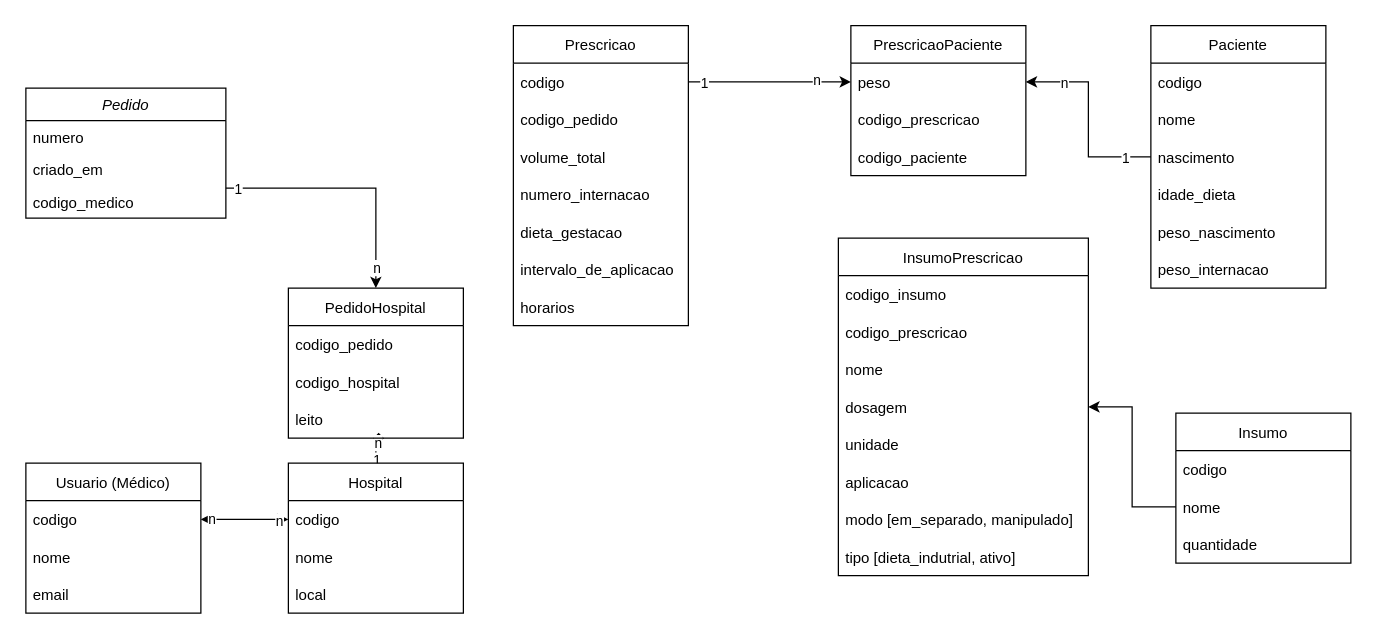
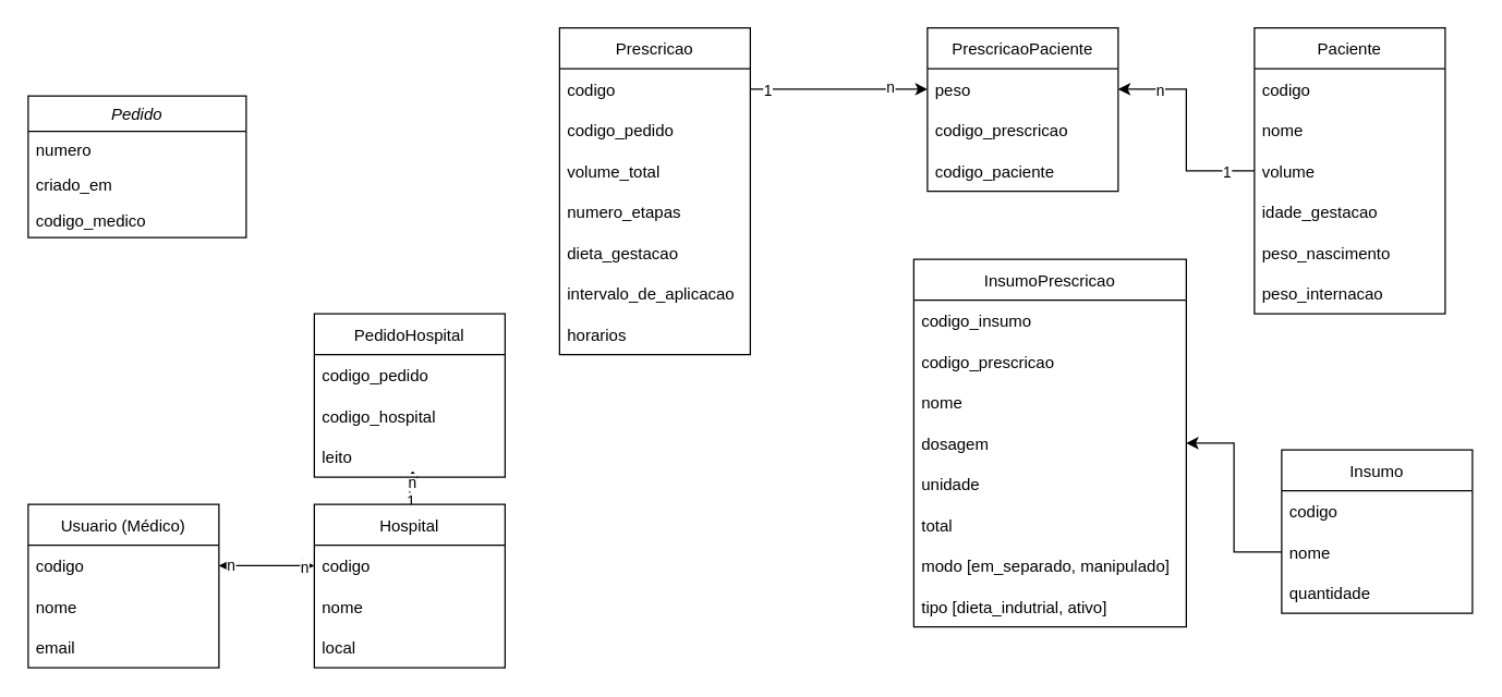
  <mxCell id="0" />
  <mxCell id="1" parent="0" />
- <mxCell id="2" style="edgeStyle=orthogonalEdgeStyle;rounded=0;orthogonalLoop=1;jettySize=auto;html=1;labelBackgroundColor=default;fontColor=default;strokeColor=default;" edge="1" parent="1" source="5" target="28"><mxGeometry relative="1" as="geometry"><mxPoint x="260" y="220" as="targetPoint" /><Array as="points"><mxPoint x="300" y="150" /></Array></mxGeometry></mxCell>
- <mxCell id="3" value="1" style="edgeLabel;html=1;align=center;verticalAlign=middle;resizable=0;points=[];fontColor=default;" vertex="1" connectable="0" parent="2"><mxGeometry x="-0.905" relative="1" as="geometry"><mxPoint as="offset" /></mxGeometry></mxCell>
- <mxCell id="4" value="n" style="edgeLabel;html=1;align=center;verticalAlign=middle;resizable=0;points=[];fontColor=default;" vertex="1" connectable="0" parent="2"><mxGeometry x="0.829" relative="1" as="geometry"><mxPoint as="offset" /></mxGeometry></mxCell>
  <mxCell id="5" value="Pedido" style="swimlane;fontStyle=2;align=center;verticalAlign=top;childLayout=stackLayout;horizontal=1;startSize=26;horizontalStack=0;resizeParent=1;resizeLast=0;collapsible=1;marginBottom=0;rounded=0;shadow=0;strokeWidth=1;fontColor=default;fillColor=default;strokeColor=default;" parent="1" vertex="1"><mxGeometry x="20" y="70" width="160" height="104" as="geometry"><mxRectangle x="40" y="70" width="160" height="26" as="alternateBounds" /></mxGeometry></mxCell>
  <mxCell id="6" value="numero" style="text;align=left;verticalAlign=top;spacingLeft=4;spacingRight=4;overflow=hidden;rotatable=0;points=[[0,0.5],[1,0.5]];portConstraint=eastwest;fontColor=default;" parent="5" vertex="1"><mxGeometry y="26" width="160" height="26" as="geometry" /></mxCell>
  <mxCell id="7" value="criado_em" style="text;align=left;verticalAlign=top;spacingLeft=4;spacingRight=4;overflow=hidden;rotatable=0;points=[[0,0.5],[1,0.5]];portConstraint=eastwest;rounded=0;shadow=0;html=0;fontColor=default;" parent="5" vertex="1"><mxGeometry y="52" width="160" height="26" as="geometry" /></mxCell>
  <mxCell id="8" value="codigo_medico" style="text;align=left;verticalAlign=top;spacingLeft=4;spacingRight=4;overflow=hidden;rotatable=0;points=[[0,0.5],[1,0.5]];portConstraint=eastwest;rounded=0;shadow=0;html=0;fontColor=default;" vertex="1" parent="5"><mxGeometry y="78" width="160" height="26" as="geometry" /></mxCell>
  <mxCell id="9" value="Prescricao" style="swimlane;fontStyle=0;childLayout=stackLayout;horizontal=1;startSize=30;horizontalStack=0;resizeParent=1;resizeParentMax=0;resizeLast=0;collapsible=1;marginBottom=0;fontColor=default;strokeColor=default;fillColor=default;" vertex="1" parent="1"><mxGeometry x="410" y="20" width="140" height="240" as="geometry"><mxRectangle x="430" y="20" width="90" height="30" as="alternateBounds" /></mxGeometry></mxCell>
  <mxCell id="10" value="codigo" style="text;strokeColor=none;fillColor=none;align=left;verticalAlign=middle;spacingLeft=4;spacingRight=4;overflow=hidden;points=[[0,0.5],[1,0.5]];portConstraint=eastwest;rotatable=0;fontColor=default;" vertex="1" parent="9"><mxGeometry y="30" width="140" height="30" as="geometry" /></mxCell>
  <mxCell id="11" value="codigo_pedido" style="text;strokeColor=none;fillColor=none;align=left;verticalAlign=middle;spacingLeft=4;spacingRight=4;overflow=hidden;points=[[0,0.5],[1,0.5]];portConstraint=eastwest;rotatable=0;fontColor=default;" vertex="1" parent="9"><mxGeometry y="60" width="140" height="30" as="geometry" /></mxCell>
  <mxCell id="12" value="volume_total" style="text;strokeColor=none;fillColor=none;align=left;verticalAlign=middle;spacingLeft=4;spacingRight=4;overflow=hidden;points=[[0,0.5],[1,0.5]];portConstraint=eastwest;rotatable=0;fontColor=default;" vertex="1" parent="9"><mxGeometry y="90" width="140" height="30" as="geometry" /></mxCell>
- <mxCell id="13" value="numero_internacao" style="text;strokeColor=none;fillColor=none;align=left;verticalAlign=middle;spacingLeft=4;spacingRight=4;overflow=hidden;points=[[0,0.5],[1,0.5]];portConstraint=eastwest;rotatable=0;fontColor=default;" vertex="1" parent="9"><mxGeometry y="120" width="140" height="30" as="geometry" /></mxCell>
+ <mxCell id="13" value="numero_etapas" style="text;strokeColor=none;fillColor=none;align=left;verticalAlign=middle;spacingLeft=4;spacingRight=4;overflow=hidden;points=[[0,0.5],[1,0.5]];portConstraint=eastwest;rotatable=0;fontColor=default;" vertex="1" parent="9"><mxGeometry y="120" width="140" height="30" as="geometry" /></mxCell>
  <mxCell id="14" value="dieta_gestacao" style="text;strokeColor=none;fillColor=none;align=left;verticalAlign=middle;spacingLeft=4;spacingRight=4;overflow=hidden;points=[[0,0.5],[1,0.5]];portConstraint=eastwest;rotatable=0;fontColor=default;" vertex="1" parent="9"><mxGeometry y="150" width="140" height="30" as="geometry" /></mxCell>
  <mxCell id="15" value="intervalo_de_aplicacao" style="text;strokeColor=none;fillColor=none;align=left;verticalAlign=middle;spacingLeft=4;spacingRight=4;overflow=hidden;points=[[0,0.5],[1,0.5]];portConstraint=eastwest;rotatable=0;fontColor=default;" vertex="1" parent="9"><mxGeometry y="180" width="140" height="30" as="geometry" /></mxCell>
  <mxCell id="16" value="horarios" style="text;strokeColor=none;fillColor=none;align=left;verticalAlign=middle;spacingLeft=4;spacingRight=4;overflow=hidden;points=[[0,0.5],[1,0.5]];portConstraint=eastwest;rotatable=0;fontColor=default;" vertex="1" parent="9"><mxGeometry y="210" width="140" height="30" as="geometry" /></mxCell>
  <mxCell id="17" value="Usuario (Médico)" style="swimlane;fontStyle=0;childLayout=stackLayout;horizontal=1;startSize=30;horizontalStack=0;resizeParent=1;resizeParentMax=0;resizeLast=0;collapsible=1;marginBottom=0;fontColor=default;strokeColor=default;fillColor=default;" vertex="1" parent="1"><mxGeometry x="20" y="370" width="140" height="120" as="geometry"><mxRectangle x="20" y="370" width="70" height="30" as="alternateBounds" /></mxGeometry></mxCell>
  <mxCell id="18" value="codigo" style="text;strokeColor=none;fillColor=none;align=left;verticalAlign=middle;spacingLeft=4;spacingRight=4;overflow=hidden;points=[[0,0.5],[1,0.5]];portConstraint=eastwest;rotatable=0;fontColor=default;" vertex="1" parent="17"><mxGeometry y="30" width="140" height="30" as="geometry" /></mxCell>
  <mxCell id="19" value="nome" style="text;strokeColor=none;fillColor=none;align=left;verticalAlign=middle;spacingLeft=4;spacingRight=4;overflow=hidden;points=[[0,0.5],[1,0.5]];portConstraint=eastwest;rotatable=0;fontColor=default;" vertex="1" parent="17"><mxGeometry y="60" width="140" height="30" as="geometry" /></mxCell>
  <mxCell id="20" value="email" style="text;strokeColor=none;fillColor=none;align=left;verticalAlign=middle;spacingLeft=4;spacingRight=4;overflow=hidden;points=[[0,0.5],[1,0.5]];portConstraint=eastwest;rotatable=0;fontColor=default;" vertex="1" parent="17"><mxGeometry y="90" width="140" height="30" as="geometry" /></mxCell>
  <mxCell id="21" style="edgeStyle=orthogonalEdgeStyle;rounded=0;orthogonalLoop=1;jettySize=auto;html=1;entryX=0.486;entryY=1;entryDx=0;entryDy=0;entryPerimeter=0;labelBackgroundColor=default;fontColor=default;strokeColor=default;endArrow=diamond;" edge="1" parent="1" source="24" target="31"><mxGeometry relative="1" as="geometry" /></mxCell>
  <mxCell id="22" value="1" style="edgeLabel;html=1;align=center;verticalAlign=middle;resizable=0;points=[];fontColor=default;" vertex="1" connectable="0" parent="21"><mxGeometry x="-0.722" relative="1" as="geometry"><mxPoint as="offset" /></mxGeometry></mxCell>
  <mxCell id="23" value="n" style="edgeLabel;html=1;align=center;verticalAlign=middle;resizable=0;points=[];fontColor=default;" vertex="1" connectable="0" parent="21"><mxGeometry x="0.556" y="-1" relative="1" as="geometry"><mxPoint as="offset" /></mxGeometry></mxCell>
  <mxCell id="24" value="Hospital" style="swimlane;fontStyle=0;childLayout=stackLayout;horizontal=1;startSize=30;horizontalStack=0;resizeParent=1;resizeParentMax=0;resizeLast=0;collapsible=1;marginBottom=0;fontColor=default;strokeColor=default;fillColor=default;" vertex="1" parent="1"><mxGeometry x="230" y="370" width="140" height="120" as="geometry"><mxRectangle x="250" y="370" width="80" height="30" as="alternateBounds" /></mxGeometry></mxCell>
  <mxCell id="25" value="codigo" style="text;strokeColor=none;fillColor=none;align=left;verticalAlign=middle;spacingLeft=4;spacingRight=4;overflow=hidden;points=[[0,0.5],[1,0.5]];portConstraint=eastwest;rotatable=0;fontColor=default;" vertex="1" parent="24"><mxGeometry y="30" width="140" height="30" as="geometry" /></mxCell>
  <mxCell id="26" value="nome" style="text;strokeColor=none;fillColor=none;align=left;verticalAlign=middle;spacingLeft=4;spacingRight=4;overflow=hidden;points=[[0,0.5],[1,0.5]];portConstraint=eastwest;rotatable=0;fontColor=default;" vertex="1" parent="24"><mxGeometry y="60" width="140" height="30" as="geometry" /></mxCell>
  <mxCell id="27" value="local" style="text;strokeColor=none;fillColor=none;align=left;verticalAlign=middle;spacingLeft=4;spacingRight=4;overflow=hidden;points=[[0,0.5],[1,0.5]];portConstraint=eastwest;rotatable=0;fontColor=default;" vertex="1" parent="24"><mxGeometry y="90" width="140" height="30" as="geometry" /></mxCell>
  <mxCell id="28" value="PedidoHospital" style="swimlane;fontStyle=0;childLayout=stackLayout;horizontal=1;startSize=30;horizontalStack=0;resizeParent=1;resizeParentMax=0;resizeLast=0;collapsible=1;marginBottom=0;fontColor=default;strokeColor=default;fillColor=default;" vertex="1" parent="1"><mxGeometry x="230" y="230" width="140" height="120" as="geometry"><mxRectangle x="250" y="230" width="110" height="30" as="alternateBounds" /></mxGeometry></mxCell>
  <mxCell id="29" value="codigo_pedido" style="text;strokeColor=none;fillColor=none;align=left;verticalAlign=middle;spacingLeft=4;spacingRight=4;overflow=hidden;points=[[0,0.5],[1,0.5]];portConstraint=eastwest;rotatable=0;fontColor=default;" vertex="1" parent="28"><mxGeometry y="30" width="140" height="30" as="geometry" /></mxCell>
  <mxCell id="30" value="codigo_hospital" style="text;strokeColor=none;fillColor=none;align=left;verticalAlign=middle;spacingLeft=4;spacingRight=4;overflow=hidden;points=[[0,0.5],[1,0.5]];portConstraint=eastwest;rotatable=0;fontColor=default;" vertex="1" parent="28"><mxGeometry y="60" width="140" height="30" as="geometry" /></mxCell>
  <mxCell id="31" value="leito" style="text;strokeColor=none;fillColor=none;align=left;verticalAlign=middle;spacingLeft=4;spacingRight=4;overflow=hidden;points=[[0,0.5],[1,0.5]];portConstraint=eastwest;rotatable=0;fontColor=default;" vertex="1" parent="28"><mxGeometry y="90" width="140" height="30" as="geometry" /></mxCell>
  <mxCell id="32" value="Paciente" style="swimlane;fontStyle=0;childLayout=stackLayout;horizontal=1;startSize=30;horizontalStack=0;resizeParent=1;resizeParentMax=0;resizeLast=0;collapsible=1;marginBottom=0;fontColor=default;strokeColor=default;fillColor=default;" vertex="1" parent="1"><mxGeometry x="920" y="20" width="140" height="210" as="geometry"><mxRectangle x="540" y="-20" width="80" height="30" as="alternateBounds" /></mxGeometry></mxCell>
  <mxCell id="33" value="codigo" style="text;strokeColor=none;fillColor=none;align=left;verticalAlign=middle;spacingLeft=4;spacingRight=4;overflow=hidden;points=[[0,0.5],[1,0.5]];portConstraint=eastwest;rotatable=0;fontColor=default;" vertex="1" parent="32"><mxGeometry y="30" width="140" height="30" as="geometry" /></mxCell>
  <mxCell id="34" value="nome" style="text;strokeColor=none;fillColor=none;align=left;verticalAlign=middle;spacingLeft=4;spacingRight=4;overflow=hidden;points=[[0,0.5],[1,0.5]];portConstraint=eastwest;rotatable=0;fontColor=default;" vertex="1" parent="32"><mxGeometry y="60" width="140" height="30" as="geometry" /></mxCell>
- <mxCell id="35" value="nascimento" style="text;strokeColor=none;fillColor=none;align=left;verticalAlign=middle;spacingLeft=4;spacingRight=4;overflow=hidden;points=[[0,0.5],[1,0.5]];portConstraint=eastwest;rotatable=0;fontColor=default;" vertex="1" parent="32"><mxGeometry y="90" width="140" height="30" as="geometry" /></mxCell>
- <mxCell id="36" value="idade_dieta" style="text;strokeColor=none;fillColor=none;align=left;verticalAlign=middle;spacingLeft=4;spacingRight=4;overflow=hidden;points=[[0,0.5],[1,0.5]];portConstraint=eastwest;rotatable=0;fontColor=default;" vertex="1" parent="32"><mxGeometry y="120" width="140" height="30" as="geometry" /></mxCell>
+ <mxCell id="35" value="volume" style="text;strokeColor=none;fillColor=none;align=left;verticalAlign=middle;spacingLeft=4;spacingRight=4;overflow=hidden;points=[[0,0.5],[1,0.5]];portConstraint=eastwest;rotatable=0;fontColor=default;" vertex="1" parent="32"><mxGeometry y="90" width="140" height="30" as="geometry" /></mxCell>
+ <mxCell id="36" value="idade_gestacao" style="text;strokeColor=none;fillColor=none;align=left;verticalAlign=middle;spacingLeft=4;spacingRight=4;overflow=hidden;points=[[0,0.5],[1,0.5]];portConstraint=eastwest;rotatable=0;fontColor=default;" vertex="1" parent="32"><mxGeometry y="120" width="140" height="30" as="geometry" /></mxCell>
  <mxCell id="37" value="peso_nascimento" style="text;strokeColor=none;fillColor=none;align=left;verticalAlign=middle;spacingLeft=4;spacingRight=4;overflow=hidden;points=[[0,0.5],[1,0.5]];portConstraint=eastwest;rotatable=0;fontColor=default;" vertex="1" parent="32"><mxGeometry y="150" width="140" height="30" as="geometry" /></mxCell>
  <mxCell id="38" value="peso_internacao" style="text;strokeColor=none;fillColor=none;align=left;verticalAlign=middle;spacingLeft=4;spacingRight=4;overflow=hidden;points=[[0,0.5],[1,0.5]];portConstraint=eastwest;rotatable=0;fontColor=default;" vertex="1" parent="32"><mxGeometry y="180" width="140" height="30" as="geometry" /></mxCell>
  <mxCell id="39" value="PrescricaoPaciente" style="swimlane;fontStyle=0;childLayout=stackLayout;horizontal=1;startSize=30;horizontalStack=0;resizeParent=1;resizeParentMax=0;resizeLast=0;collapsible=1;marginBottom=0;fontColor=default;strokeColor=default;fillColor=default;" vertex="1" parent="1"><mxGeometry x="680" y="20" width="140" height="120" as="geometry" /></mxCell>
  <mxCell id="40" value="peso" style="text;strokeColor=none;fillColor=none;align=left;verticalAlign=middle;spacingLeft=4;spacingRight=4;overflow=hidden;points=[[0,0.5],[1,0.5]];portConstraint=eastwest;rotatable=0;fontColor=default;" vertex="1" parent="39"><mxGeometry y="30" width="140" height="30" as="geometry" /></mxCell>
  <mxCell id="41" value="codigo_prescricao" style="text;strokeColor=none;fillColor=none;align=left;verticalAlign=middle;spacingLeft=4;spacingRight=4;overflow=hidden;points=[[0,0.5],[1,0.5]];portConstraint=eastwest;rotatable=0;fontColor=default;" vertex="1" parent="39"><mxGeometry y="60" width="140" height="30" as="geometry" /></mxCell>
  <mxCell id="42" value="codigo_paciente" style="text;strokeColor=none;fillColor=none;align=left;verticalAlign=middle;spacingLeft=4;spacingRight=4;overflow=hidden;points=[[0,0.5],[1,0.5]];portConstraint=eastwest;rotatable=0;fontColor=default;" vertex="1" parent="39"><mxGeometry y="90" width="140" height="30" as="geometry" /></mxCell>
  <mxCell id="43" style="edgeStyle=orthogonalEdgeStyle;rounded=0;orthogonalLoop=1;jettySize=auto;html=1;entryX=0;entryY=0.5;entryDx=0;entryDy=0;labelBackgroundColor=default;fontColor=default;strokeColor=default;" edge="1" parent="1" source="10" target="40"><mxGeometry relative="1" as="geometry" /></mxCell>
  <mxCell id="44" value="1" style="edgeLabel;html=1;align=center;verticalAlign=middle;resizable=0;points=[];fontColor=default;" vertex="1" connectable="0" parent="43"><mxGeometry x="-0.821" relative="1" as="geometry"><mxPoint as="offset" /></mxGeometry></mxCell>
  <mxCell id="45" value="n" style="edgeLabel;html=1;align=center;verticalAlign=middle;resizable=0;points=[];fontColor=default;" vertex="1" connectable="0" parent="43"><mxGeometry x="0.564" y="2" relative="1" as="geometry"><mxPoint as="offset" /></mxGeometry></mxCell>
  <mxCell id="46" style="edgeStyle=orthogonalEdgeStyle;rounded=0;orthogonalLoop=1;jettySize=auto;html=1;entryX=1;entryY=0.5;entryDx=0;entryDy=0;labelBackgroundColor=default;fontColor=default;strokeColor=default;" edge="1" parent="1" source="35" target="40"><mxGeometry relative="1" as="geometry" /></mxCell>
  <mxCell id="47" value="1" style="edgeLabel;html=1;align=center;verticalAlign=middle;resizable=0;points=[];fontColor=default;" vertex="1" connectable="0" parent="46"><mxGeometry x="-0.743" relative="1" as="geometry"><mxPoint as="offset" /></mxGeometry></mxCell>
  <mxCell id="48" value="n" style="edgeLabel;html=1;align=center;verticalAlign=middle;resizable=0;points=[];fontColor=default;" vertex="1" connectable="0" parent="46"><mxGeometry x="0.629" relative="1" as="geometry"><mxPoint as="offset" /></mxGeometry></mxCell>
  <mxCell id="49" value="" style="endArrow=classic;startArrow=classic;html=1;rounded=0;labelBackgroundColor=default;fontColor=default;strokeColor=default;exitX=1;exitY=0.5;exitDx=0;exitDy=0;entryX=0;entryY=0.5;entryDx=0;entryDy=0;" edge="1" parent="1" source="18" target="25"><mxGeometry width="50" height="50" relative="1" as="geometry"><mxPoint x="370" y="380" as="sourcePoint" /><mxPoint x="420" y="330" as="targetPoint" /></mxGeometry></mxCell>
  <mxCell id="50" value="n" style="edgeLabel;html=1;align=center;verticalAlign=middle;resizable=0;points=[];fontColor=default;" vertex="1" connectable="0" parent="49"><mxGeometry x="-0.76" y="1" relative="1" as="geometry"><mxPoint as="offset" /></mxGeometry></mxCell>
  <mxCell id="51" value="n" style="edgeLabel;html=1;align=center;verticalAlign=middle;resizable=0;points=[];fontColor=default;" vertex="1" connectable="0" parent="49"><mxGeometry x="0.76" y="-1" relative="1" as="geometry"><mxPoint as="offset" /></mxGeometry></mxCell>
  <mxCell id="52" value="Insumo" style="swimlane;fontStyle=0;childLayout=stackLayout;horizontal=1;startSize=30;horizontalStack=0;resizeParent=1;resizeParentMax=0;resizeLast=0;collapsible=1;marginBottom=0;labelBackgroundColor=default;fontColor=default;strokeColor=default;fillColor=default;" vertex="1" parent="1"><mxGeometry x="940" y="330" width="140" height="120" as="geometry" /></mxCell>
  <mxCell id="53" value="codigo" style="text;strokeColor=none;fillColor=none;align=left;verticalAlign=middle;spacingLeft=4;spacingRight=4;overflow=hidden;points=[[0,0.5],[1,0.5]];portConstraint=eastwest;rotatable=0;labelBackgroundColor=default;fontColor=default;" vertex="1" parent="52"><mxGeometry y="30" width="140" height="30" as="geometry" /></mxCell>
  <mxCell id="54" value="nome" style="text;strokeColor=none;fillColor=none;align=left;verticalAlign=middle;spacingLeft=4;spacingRight=4;overflow=hidden;points=[[0,0.5],[1,0.5]];portConstraint=eastwest;rotatable=0;labelBackgroundColor=default;fontColor=default;" vertex="1" parent="52"><mxGeometry y="60" width="140" height="30" as="geometry" /></mxCell>
  <mxCell id="55" value="quantidade" style="text;strokeColor=none;fillColor=none;align=left;verticalAlign=middle;spacingLeft=4;spacingRight=4;overflow=hidden;points=[[0,0.5],[1,0.5]];portConstraint=eastwest;rotatable=0;labelBackgroundColor=default;fontColor=default;" vertex="1" parent="52"><mxGeometry y="90" width="140" height="30" as="geometry" /></mxCell>
  <mxCell id="56" value="InsumoPrescricao" style="swimlane;fontStyle=0;childLayout=stackLayout;horizontal=1;startSize=30;horizontalStack=0;resizeParent=1;resizeParentMax=0;resizeLast=0;collapsible=1;marginBottom=0;labelBackgroundColor=default;fontColor=default;strokeColor=default;fillColor=default;" vertex="1" parent="1"><mxGeometry x="670" y="190" width="200" height="270" as="geometry" /></mxCell>
  <mxCell id="57" value="codigo_insumo" style="text;strokeColor=none;fillColor=none;align=left;verticalAlign=middle;spacingLeft=4;spacingRight=4;overflow=hidden;points=[[0,0.5],[1,0.5]];portConstraint=eastwest;rotatable=0;labelBackgroundColor=default;fontColor=default;" vertex="1" parent="56"><mxGeometry y="30" width="200" height="30" as="geometry" /></mxCell>
  <mxCell id="58" value="codigo_prescricao" style="text;strokeColor=none;fillColor=none;align=left;verticalAlign=middle;spacingLeft=4;spacingRight=4;overflow=hidden;points=[[0,0.5],[1,0.5]];portConstraint=eastwest;rotatable=0;labelBackgroundColor=default;fontColor=default;" vertex="1" parent="56"><mxGeometry y="60" width="200" height="30" as="geometry" /></mxCell>
  <mxCell id="59" value="nome" style="text;strokeColor=none;fillColor=none;align=left;verticalAlign=middle;spacingLeft=4;spacingRight=4;overflow=hidden;points=[[0,0.5],[1,0.5]];portConstraint=eastwest;rotatable=0;labelBackgroundColor=default;fontColor=default;" vertex="1" parent="56"><mxGeometry y="90" width="200" height="30" as="geometry" /></mxCell>
  <mxCell id="60" value="dosagem" style="text;strokeColor=none;fillColor=none;align=left;verticalAlign=middle;spacingLeft=4;spacingRight=4;overflow=hidden;points=[[0,0.5],[1,0.5]];portConstraint=eastwest;rotatable=0;labelBackgroundColor=default;fontColor=default;" vertex="1" parent="56"><mxGeometry y="120" width="200" height="30" as="geometry" /></mxCell>
  <mxCell id="61" value="unidade" style="text;strokeColor=none;fillColor=none;align=left;verticalAlign=middle;spacingLeft=4;spacingRight=4;overflow=hidden;points=[[0,0.5],[1,0.5]];portConstraint=eastwest;rotatable=0;labelBackgroundColor=default;fontColor=default;" vertex="1" parent="56"><mxGeometry y="150" width="200" height="30" as="geometry" /></mxCell>
- <mxCell id="62" value="aplicacao" style="text;strokeColor=none;fillColor=none;align=left;verticalAlign=middle;spacingLeft=4;spacingRight=4;overflow=hidden;points=[[0,0.5],[1,0.5]];portConstraint=eastwest;rotatable=0;labelBackgroundColor=default;fontColor=default;" vertex="1" parent="56"><mxGeometry y="180" width="200" height="30" as="geometry" /></mxCell>
+ <mxCell id="62" value="total" style="text;strokeColor=none;fillColor=none;align=left;verticalAlign=middle;spacingLeft=4;spacingRight=4;overflow=hidden;points=[[0,0.5],[1,0.5]];portConstraint=eastwest;rotatable=0;labelBackgroundColor=default;fontColor=default;" vertex="1" parent="56"><mxGeometry y="180" width="200" height="30" as="geometry" /></mxCell>
  <mxCell id="63" value="modo [em_separado, manipulado]" style="text;strokeColor=none;fillColor=none;align=left;verticalAlign=middle;spacingLeft=4;spacingRight=4;overflow=hidden;points=[[0,0.5],[1,0.5]];portConstraint=eastwest;rotatable=0;labelBackgroundColor=default;fontColor=default;" vertex="1" parent="56"><mxGeometry y="210" width="200" height="30" as="geometry" /></mxCell>
  <mxCell id="64" value="tipo [dieta_indutrial, ativo]" style="text;strokeColor=none;fillColor=none;align=left;verticalAlign=middle;spacingLeft=4;spacingRight=4;overflow=hidden;points=[[0,0.5],[1,0.5]];portConstraint=eastwest;rotatable=0;labelBackgroundColor=default;fontColor=default;" vertex="1" parent="56"><mxGeometry y="240" width="200" height="30" as="geometry" /></mxCell>
  <mxCell id="65" style="edgeStyle=orthogonalEdgeStyle;rounded=0;orthogonalLoop=1;jettySize=auto;html=1;labelBackgroundColor=default;fontColor=default;strokeColor=default;" edge="1" parent="1" source="54" target="60"><mxGeometry relative="1" as="geometry" /></mxCell>
